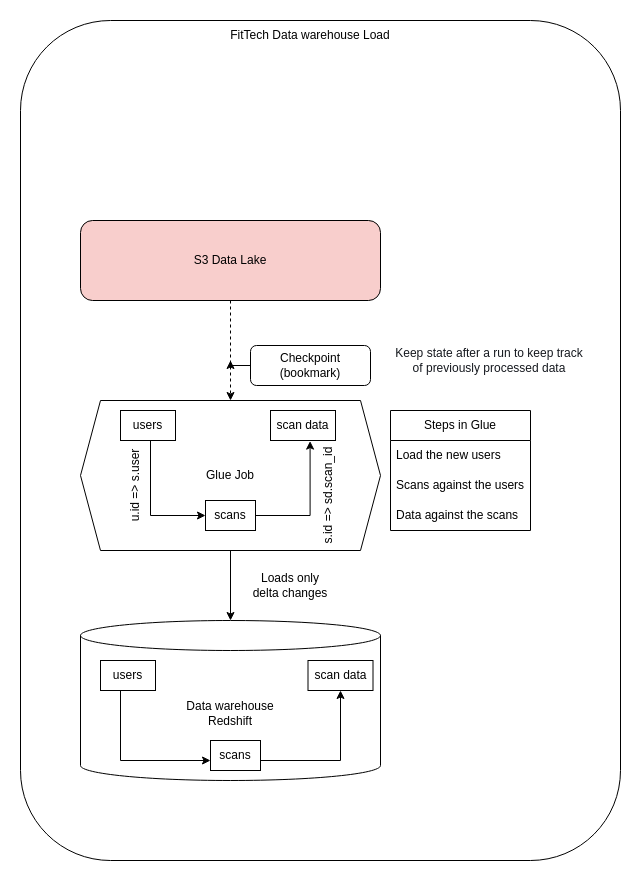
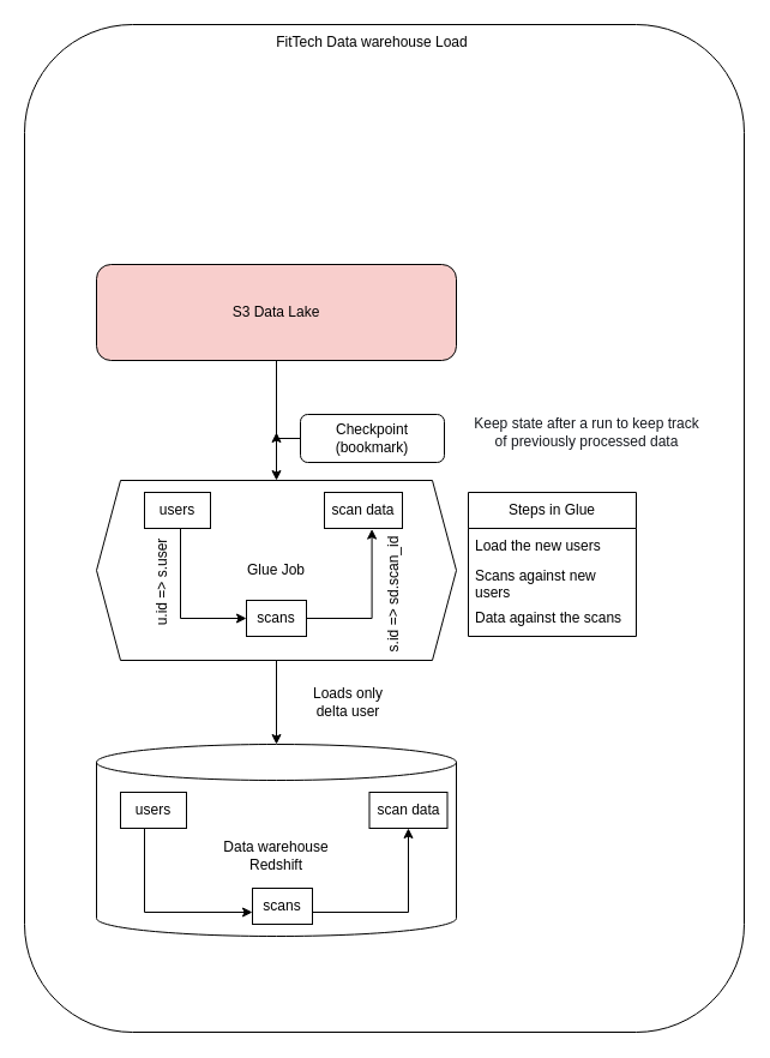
  <mxCell id="0" />
  <mxCell id="1" parent="0" />
  <mxCell id="2" value="" style="rounded=1;whiteSpace=wrap;html=1;" vertex="1" parent="1"><mxGeometry x="20" y="20" width="600" height="840" as="geometry" /></mxCell>
  <mxCell id="3" value="Data warehouse&lt;div&gt;Redshift&lt;br&gt;&lt;/div&gt;" style="shape=cylinder3;whiteSpace=wrap;html=1;boundedLbl=1;backgroundOutline=1;size=15;" vertex="1" parent="1"><mxGeometry x="80" y="620" width="300" height="160" as="geometry" /></mxCell>
  <mxCell id="4" value="" style="edgeStyle=orthogonalEdgeStyle;rounded=0;orthogonalLoop=1;jettySize=auto;html=1;" edge="1" parent="1" source="5" target="3"><mxGeometry relative="1" as="geometry" /></mxCell>
  <mxCell id="5" value="Glue Job" style="shape=hexagon;perimeter=hexagonPerimeter2;whiteSpace=wrap;html=1;fixedSize=1;" vertex="1" parent="1"><mxGeometry x="80" y="400" width="300" height="150" as="geometry" /></mxCell>
- <mxCell id="6" value="" style="edgeStyle=orthogonalEdgeStyle;rounded=0;orthogonalLoop=1;jettySize=auto;html=1;dashed=1;" edge="1" parent="1" source="7" target="5"><mxGeometry relative="1" as="geometry" /></mxCell>
+ <mxCell id="6" value="" style="edgeStyle=orthogonalEdgeStyle;rounded=0;orthogonalLoop=1;jettySize=auto;html=1;" edge="1" parent="1" source="7" target="5"><mxGeometry relative="1" as="geometry" /></mxCell>
  <mxCell id="7" value="S3 Data Lake" style="rounded=1;whiteSpace=wrap;html=1;fontSize=12;glass=0;strokeWidth=1;shadow=0;fillColor=#f8cecc;" parent="1" vertex="1"><mxGeometry x="80" y="220" width="300" height="80" as="geometry" /></mxCell>
  <mxCell id="8" value="" style="edgeStyle=orthogonalEdgeStyle;rounded=0;orthogonalLoop=1;jettySize=auto;html=1;exitX=0.042;exitY=0.5;exitDx=0;exitDy=0;exitPerimeter=0;" edge="1" parent="1" source="9"><mxGeometry relative="1" as="geometry"><mxPoint x="260" y="360" as="sourcePoint" /><mxPoint x="230" y="360" as="targetPoint" /></mxGeometry></mxCell>
  <mxCell id="9" value="Checkpoint&lt;div&gt;(bookmark)&lt;/div&gt;" style="rounded=1;whiteSpace=wrap;html=1;fontSize=12;glass=0;strokeWidth=1;shadow=0;" parent="1" vertex="1"><mxGeometry x="250" y="345" width="120" height="40" as="geometry" /></mxCell>
  <mxCell id="10" value="" style="edgeStyle=orthogonalEdgeStyle;rounded=0;orthogonalLoop=1;jettySize=auto;html=1;entryX=0.5;entryY=1;entryDx=0;entryDy=0;" edge="1" parent="1" source="11" target="12"><mxGeometry relative="1" as="geometry"><mxPoint x="340" y="700" as="targetPoint" /><Array as="points"><mxPoint x="340" y="760" /></Array></mxGeometry></mxCell>
  <mxCell id="11" value="scans" style="rounded=0;whiteSpace=wrap;html=1;" vertex="1" parent="1"><mxGeometry x="210" y="740" width="50" height="30" as="geometry" /></mxCell>
  <mxCell id="12" value="scan data" style="rounded=0;whiteSpace=wrap;html=1;" vertex="1" parent="1"><mxGeometry x="307.5" y="660" width="65" height="30" as="geometry" /></mxCell>
  <mxCell id="13" value="" style="edgeStyle=orthogonalEdgeStyle;rounded=0;orthogonalLoop=1;jettySize=auto;html=1;" edge="1" parent="1" source="14" target="16"><mxGeometry relative="1" as="geometry"><Array as="points"><mxPoint x="150" y="515" /></Array></mxGeometry></mxCell>
  <mxCell id="14" value="users" style="rounded=0;whiteSpace=wrap;html=1;" vertex="1" parent="1"><mxGeometry x="120" y="410" width="55" height="30" as="geometry" /></mxCell>
  <mxCell id="15" value="" style="edgeStyle=orthogonalEdgeStyle;rounded=0;orthogonalLoop=1;jettySize=auto;html=1;entryX=0.609;entryY=1.02;entryDx=0;entryDy=0;entryPerimeter=0;" edge="1" parent="1" source="16" target="17"><mxGeometry relative="1" as="geometry"><mxPoint x="330" y="440" as="targetPoint" /></mxGeometry></mxCell>
  <mxCell id="16" value="scans" style="rounded=0;whiteSpace=wrap;html=1;" vertex="1" parent="1"><mxGeometry x="205" y="500" width="50" height="30" as="geometry" /></mxCell>
  <mxCell id="17" value="scan data" style="rounded=0;whiteSpace=wrap;html=1;" vertex="1" parent="1"><mxGeometry x="270" y="410" width="65" height="30" as="geometry" /></mxCell>
  <mxCell id="18" value="" style="edgeStyle=orthogonalEdgeStyle;rounded=0;orthogonalLoop=1;jettySize=auto;html=1;" edge="1" parent="1" source="19"><mxGeometry relative="1" as="geometry"><mxPoint x="210" y="760" as="targetPoint" /><Array as="points"><mxPoint x="120" y="760" /></Array></mxGeometry></mxCell>
  <mxCell id="19" value="users" style="rounded=0;whiteSpace=wrap;html=1;" vertex="1" parent="1"><mxGeometry x="100" y="660" width="55" height="30" as="geometry" /></mxCell>
- <mxCell id="20" value="Loads only delta changes" style="text;strokeColor=none;align=center;fillColor=none;html=1;verticalAlign=middle;whiteSpace=wrap;rounded=0;" vertex="1" parent="1"><mxGeometry x="250" y="570" width="80" height="30" as="geometry" /></mxCell>
+ <mxCell id="20" value="Loads only delta user" style="text;strokeColor=none;align=center;fillColor=none;html=1;verticalAlign=middle;whiteSpace=wrap;rounded=0;" vertex="1" parent="1"><mxGeometry x="250" y="570" width="80" height="30" as="geometry" /></mxCell>
  <mxCell id="21" value="&lt;span style=&quot;color: rgb(22, 25, 31); font-family: &amp;quot;Amazon Ember&amp;quot;, Helvetica, Arial, sans-serif; text-align: start; background-color: rgb(255, 255, 255);&quot;&gt;&lt;font style=&quot;font-size: 12px;&quot;&gt;Keep state after a run to keep track of previously processed data&lt;/font&gt;&lt;/span&gt;" style="text;strokeColor=none;align=center;fillColor=none;html=1;verticalAlign=middle;whiteSpace=wrap;rounded=0;" vertex="1" parent="1"><mxGeometry x="394" y="345" width="190" height="30" as="geometry" /></mxCell>
  <mxCell id="22" value="Steps in Glue" style="swimlane;fontStyle=0;childLayout=stackLayout;horizontal=1;startSize=30;horizontalStack=0;resizeParent=1;resizeParentMax=0;resizeLast=0;collapsible=1;marginBottom=0;whiteSpace=wrap;html=1;" vertex="1" parent="1"><mxGeometry x="390" y="410" width="140" height="120" as="geometry" /></mxCell>
  <mxCell id="23" value="Load the new users" style="text;strokeColor=none;fillColor=none;align=left;verticalAlign=middle;spacingLeft=4;spacingRight=4;overflow=hidden;points=[[0,0.5],[1,0.5]];portConstraint=eastwest;rotatable=0;whiteSpace=wrap;html=1;" vertex="1" parent="22"><mxGeometry y="30" width="140" height="30" as="geometry" /></mxCell>
- <mxCell id="24" value="Scans against the users" style="text;strokeColor=none;fillColor=none;align=left;verticalAlign=middle;spacingLeft=4;spacingRight=4;overflow=hidden;points=[[0,0.5],[1,0.5]];portConstraint=eastwest;rotatable=0;whiteSpace=wrap;html=1;" vertex="1" parent="22"><mxGeometry y="60" width="140" height="30" as="geometry" /></mxCell>
+ <mxCell id="24" value="Scans against new users" style="text;strokeColor=none;fillColor=none;align=left;verticalAlign=middle;spacingLeft=4;spacingRight=4;overflow=hidden;points=[[0,0.5],[1,0.5]];portConstraint=eastwest;rotatable=0;whiteSpace=wrap;html=1;" vertex="1" parent="22"><mxGeometry y="60" width="140" height="30" as="geometry" /></mxCell>
  <mxCell id="25" value="Data against the&amp;nbsp;scans" style="text;strokeColor=none;fillColor=none;align=left;verticalAlign=middle;spacingLeft=4;spacingRight=4;overflow=hidden;points=[[0,0.5],[1,0.5]];portConstraint=eastwest;rotatable=0;whiteSpace=wrap;html=1;" vertex="1" parent="22"><mxGeometry y="90" width="140" height="30" as="geometry" /></mxCell>
  <mxCell id="26" value="FitTech Data warehouse Load" style="text;strokeColor=none;align=center;fillColor=none;html=1;verticalAlign=middle;whiteSpace=wrap;rounded=0;" vertex="1" parent="1"><mxGeometry x="220" y="20" width="180" height="30" as="geometry" /></mxCell>
  <mxCell id="27" value="&lt;font style=&quot;font-size: 12px;&quot;&gt;u.id =&amp;gt; s.user&lt;/font&gt;" style="text;strokeColor=none;align=center;fillColor=none;html=1;verticalAlign=middle;whiteSpace=wrap;rounded=0;rotation=-90;" vertex="1" parent="1"><mxGeometry x="70" y="470" width="130" height="30" as="geometry" /></mxCell>
  <mxCell id="28" value="&lt;font style=&quot;font-size: 12px;&quot;&gt;s.id =&amp;gt; sd.scan_id&lt;/font&gt;" style="text;strokeColor=none;align=center;fillColor=none;html=1;verticalAlign=middle;whiteSpace=wrap;rounded=0;rotation=-90;" vertex="1" parent="1"><mxGeometry x="270" y="480" width="115" height="30" as="geometry" /></mxCell>
